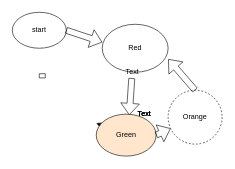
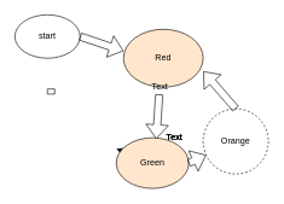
  <mxCell id="0" />
  <mxCell id="1" parent="0" />
  <mxCell id="2" value="start" style="ellipse;whiteSpace=wrap;html=1;" vertex="1" parent="1"><mxGeometry x="20" y="20" width="90" height="60" as="geometry" /></mxCell>
  <mxCell id="3" value="Text" style="text;html=1;resizable=0;autosize=1;align=center;verticalAlign=middle;points=[];fillColor=none;strokeColor=none;rounded=0;" vertex="1" parent="1"><mxGeometry x="220" y="180" width="40" height="20" as="geometry" /></mxCell>
  <mxCell id="4" value="" style="shape=flexArrow;endArrow=classic;html=1;exitX=1;exitY=0.5;exitDx=0;exitDy=0;" edge="1" parent="1" source="2"><mxGeometry width="50" height="50" relative="1" as="geometry"><mxPoint x="120" y="100" as="sourcePoint" /><mxPoint x="170" y="70" as="targetPoint" /></mxGeometry></mxCell>
- <mxCell id="5" value="Red" style="ellipse;whiteSpace=wrap;html=1;" vertex="1" parent="1"><mxGeometry x="170" y="40" width="110" height="80" as="geometry" /></mxCell>
+ <mxCell id="5" value="Red" style="ellipse;whiteSpace=wrap;html=1;fillColor=#ffe6cc;" vertex="1" parent="1"><mxGeometry x="170" y="40" width="110" height="80" as="geometry" /></mxCell>
  <mxCell id="6" value="Text" style="text;html=1;resizable=0;autosize=1;align=center;verticalAlign=middle;points=[];fillColor=none;strokeColor=none;rounded=0;" vertex="1" parent="1"><mxGeometry x="220" y="180" width="40" height="20" as="geometry" /></mxCell>
  <mxCell id="7" value="" style="shape=flexArrow;endArrow=classic;html=1;entryX=-0.121;entryY=0.576;entryDx=0;entryDy=0;entryPerimeter=0;startArrow=none;" edge="1" parent="1" source="13" target="6"><mxGeometry width="50" height="50" relative="1" as="geometry"><mxPoint x="220" y="220" as="sourcePoint" /><mxPoint x="270" y="170" as="targetPoint" /></mxGeometry></mxCell>
  <mxCell id="8" style="edgeStyle=none;html=1;" edge="1" parent="1" source="9"><mxGeometry relative="1" as="geometry"><mxPoint x="160" y="205" as="targetPoint" /></mxGeometry></mxCell>
  <mxCell id="9" value="Green" style="ellipse;whiteSpace=wrap;html=1;fillColor=#ffe6cc;" vertex="1" parent="1"><mxGeometry x="160" y="190" width="100" height="70" as="geometry" /></mxCell>
  <mxCell id="10" value="Text" style="text;html=1;resizable=0;autosize=1;align=center;verticalAlign=middle;points=[];fillColor=none;strokeColor=none;rounded=0;" vertex="1" parent="1"><mxGeometry x="220" y="180" width="40" height="20" as="geometry" /></mxCell>
  <mxCell id="11" value="" style="shape=flexArrow;endArrow=classic;html=1;exitX=1;exitY=0.5;exitDx=0;exitDy=0;" edge="1" parent="1" source="9" target="12"><mxGeometry width="50" height="50" relative="1" as="geometry"><mxPoint x="220" y="220" as="sourcePoint" /><mxPoint x="310" y="220" as="targetPoint" /></mxGeometry></mxCell>
  <mxCell id="12" value="Orange" style="ellipse;whiteSpace=wrap;html=1;dashed=1;" vertex="1" parent="1"><mxGeometry x="280" y="150" width="90" height="90" as="geometry" /></mxCell>
  <mxCell id="13" value="Text" style="text;html=1;resizable=0;autosize=1;align=center;verticalAlign=middle;points=[];fillColor=none;strokeColor=none;rounded=0;" vertex="1" parent="1"><mxGeometry x="200" y="110" width="40" height="20" as="geometry" /></mxCell>
  <mxCell id="14" value="" style="shape=flexArrow;endArrow=none;html=1;" edge="1" parent="1"><mxGeometry width="50" height="50" relative="1" as="geometry"><mxPoint x="70" y="130" as="sourcePoint" /><mxPoint x="70" y="122" as="targetPoint" /></mxGeometry></mxCell>
  <mxCell id="15" value="" style="shape=flexArrow;endArrow=classic;html=1;entryX=1.002;entryY=0.727;entryDx=0;entryDy=0;entryPerimeter=0;exitX=0.5;exitY=0;exitDx=0;exitDy=0;" edge="1" parent="1" source="12" target="5"><mxGeometry width="50" height="50" relative="1" as="geometry"><mxPoint x="220" y="220" as="sourcePoint" /><mxPoint x="270" y="170" as="targetPoint" /></mxGeometry></mxCell>
